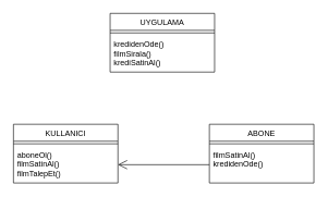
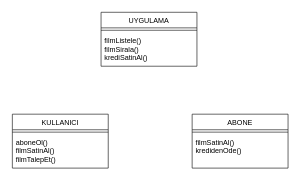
  <mxCell id="0" />
  <mxCell id="1" parent="0" />
  <mxCell id="2" value="UYGULAMA" style="swimlane;fontStyle=0;align=center;verticalAlign=top;childLayout=stackLayout;horizontal=1;startSize=26;horizontalStack=0;resizeParent=1;resizeLast=0;collapsible=1;marginBottom=0;rounded=0;shadow=0;strokeWidth=1;" parent="1" vertex="1"><mxGeometry x="168" y="20" width="160" height="90" as="geometry"><mxRectangle x="340" y="380" width="170" height="26" as="alternateBounds" /></mxGeometry></mxCell>
  <mxCell id="3" value="" style="line;html=1;strokeWidth=1;align=left;verticalAlign=middle;spacingTop=-1;spacingLeft=3;spacingRight=3;rotatable=0;labelPosition=right;points=[];portConstraint=eastwest;" parent="2" vertex="1"><mxGeometry y="26" width="160" height="8" as="geometry" /></mxCell>
- <mxCell id="4" value="kredidenOde()&#10;filmSirala()&#10;krediSatinAl()" style="text;align=left;verticalAlign=top;spacingLeft=4;spacingRight=4;overflow=hidden;rotatable=0;points=[[0,0.5],[1,0.5]];portConstraint=eastwest;spacing=2;" parent="2" vertex="1"><mxGeometry y="34" width="160" height="56" as="geometry" /></mxCell>
+ <mxCell id="4" value="filmListele()&#10;filmSirala()&#10;krediSatinAl()" style="text;align=left;verticalAlign=top;spacingLeft=4;spacingRight=4;overflow=hidden;rotatable=0;points=[[0,0.5],[1,0.5]];portConstraint=eastwest;spacing=2;" parent="2" vertex="1"><mxGeometry y="34" width="160" height="56" as="geometry" /></mxCell>
  <mxCell id="5" value="KULLANICI" style="swimlane;fontStyle=0;align=center;verticalAlign=top;childLayout=stackLayout;horizontal=1;startSize=26;horizontalStack=0;resizeParent=1;resizeLast=0;collapsible=1;marginBottom=0;rounded=0;shadow=0;strokeWidth=1;" vertex="1" parent="1"><mxGeometry x="20" y="190" width="160" height="90" as="geometry"><mxRectangle x="340" y="380" width="170" height="26" as="alternateBounds" /></mxGeometry></mxCell>
  <mxCell id="6" value="" style="line;html=1;strokeWidth=1;align=left;verticalAlign=middle;spacingTop=-1;spacingLeft=3;spacingRight=3;rotatable=0;labelPosition=right;points=[];portConstraint=eastwest;" vertex="1" parent="5"><mxGeometry y="26" width="160" height="8" as="geometry" /></mxCell>
  <mxCell id="7" value="aboneOl()&#10;filmSatinAl()&#10;filmTalepEt()" style="text;align=left;verticalAlign=top;spacingLeft=4;spacingRight=4;overflow=hidden;rotatable=0;points=[[0,0.5],[1,0.5]];portConstraint=eastwest;spacing=2;" vertex="1" parent="5"><mxGeometry y="34" width="160" height="56" as="geometry" /></mxCell>
  <mxCell id="8" value="ABONE" style="swimlane;fontStyle=0;align=center;verticalAlign=top;childLayout=stackLayout;horizontal=1;startSize=26;horizontalStack=0;resizeParent=1;resizeLast=0;collapsible=1;marginBottom=0;rounded=0;shadow=0;strokeWidth=1;" vertex="1" parent="1"><mxGeometry x="320" y="190" width="160" height="90" as="geometry"><mxRectangle x="340" y="380" width="170" height="26" as="alternateBounds" /></mxGeometry></mxCell>
  <mxCell id="9" value="" style="line;html=1;strokeWidth=1;align=left;verticalAlign=middle;spacingTop=-1;spacingLeft=3;spacingRight=3;rotatable=0;labelPosition=right;points=[];portConstraint=eastwest;" vertex="1" parent="8"><mxGeometry y="26" width="160" height="8" as="geometry" /></mxCell>
  <mxCell id="10" value="filmSatinAl()&#10;kredidenOde()" style="text;align=left;verticalAlign=top;spacingLeft=4;spacingRight=4;overflow=hidden;rotatable=0;points=[[0,0.5],[1,0.5]];portConstraint=eastwest;spacing=2;" vertex="1" parent="8"><mxGeometry y="34" width="160" height="56" as="geometry" /></mxCell>
- <mxCell id="11" value="" style="endArrow=open;endFill=1;endSize=12;html=1;rounded=0;fontSize=12;sourcePerimeterSpacing=0;targetPerimeterSpacing=0;entryX=1;entryY=0.5;entryDx=0;entryDy=0;" edge="1" parent="1" source="10" target="7"><mxGeometry width="160" relative="1" as="geometry"><mxPoint x="150" y="140" as="sourcePoint" /><mxPoint x="310" y="140" as="targetPoint" /></mxGeometry></mxCell>
